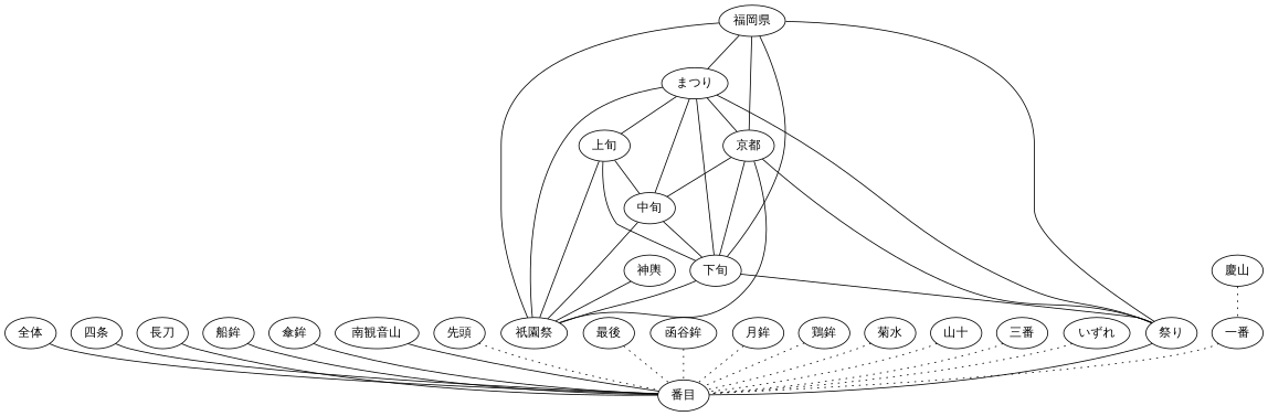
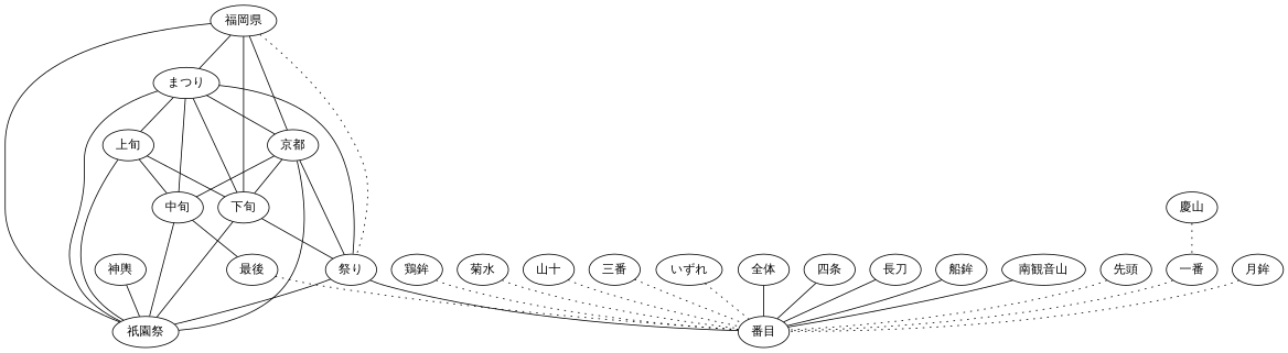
  graph {
    fontname="DejaVu Serif"
    node [fontname="DejaVu Serif"]
    edge [fontname="DejaVu Serif"]
    "まつり"
    "祭り"
    "中旬"
    "上旬"
    "下旬"
    "京都"
    "祇園祭"
    "番目"
    "福岡県"
    "全体"
    "神輿"
    "四条"
    "長刀"
    "船鉾"
-   "傘鉾"
    "南観音山"
    "慶山"
    "一番"
    "先頭"
    "最後"
-   "函谷鉾"
    "月鉾"
    "鶏鉾"
    "菊水"
    "山十"
    "三番"
    "いずれ"
    "まつり" -- "祭り"
    "まつり" -- "中旬"
    "まつり" -- "上旬"
    "まつり" -- "下旬"
    "まつり" -- "京都"
    "まつり" -- "祇園祭"
+   "祭り" -- "祇園祭"
    "祭り" -- "番目"
-   "中旬" -- "下旬"
+   "中旬" -- "最後"
    "中旬" -- "祇園祭"
    "上旬" -- "中旬"
    "上旬" -- "下旬"
    "上旬" -- "祇園祭"
    "下旬" -- "祭り"
    "下旬" -- "祇園祭"
    "京都" -- "祭り"
    "京都" -- "中旬"
    "京都" -- "下旬"
    "京都" -- "祇園祭"
    "福岡県" -- "まつり"
-   "福岡県" -- "祭り"
+   "福岡県" -- "祭り" [style=dotted]
    "福岡県" -- "下旬"
    "福岡県" -- "京都"
    "福岡県" -- "祇園祭"
    "全体" -- "番目"
    "神輿" -- "祇園祭"
    "四条" -- "番目"
    "長刀" -- "番目"
    "船鉾" -- "番目"
-   "傘鉾" -- "番目"
    "南観音山" -- "番目" [style=solid]
    "慶山" -- "一番" [style=dotted]
    "一番" -- "番目" [style=dotted]
    "先頭" -- "番目" [style=dotted]
    "最後" -- "番目" [style=dotted]
-   "函谷鉾" -- "番目" [style=dotted]
    "月鉾" -- "番目" [style=dotted]
    "鶏鉾" -- "番目" [style=dotted]
    "菊水" -- "番目" [style=dotted]
    "山十" -- "番目" [style=dotted]
    "三番" -- "番目" [style=dotted]
    "いずれ" -- "番目" [style=dotted]
  }
